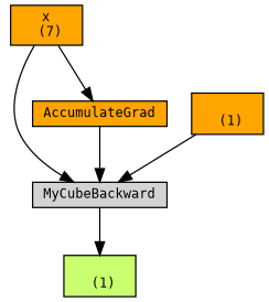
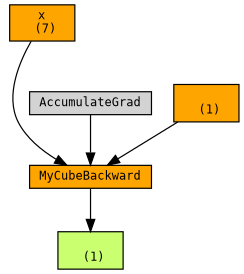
  digraph {
    node [align=left fontname=monospace fontsize=10 ranksep=0.1 shape=box style=filled]
    n1 [fillcolor=darkolivegreen1 height=0.2 label="\n (1)"]
-   n2 [height=0.2 label=MyCubeBackward]
-   n3 [height=0.2 label=AccumulateGrad fillcolor=orange]
+   n2 [height=0.2 label=MyCubeBackward fillcolor=orange]
+   n3 [height=0.2 label=AccumulateGrad]
    n4 [fillcolor=orange height=0.2 label="x\n (7)"]
    n5 [fillcolor=orange height=0.2 label="\n (1)"]
    n2 -> n1
    n3 -> n2
    n4 -> n2
-   n4 -> n3
    n5 -> n2
  }
